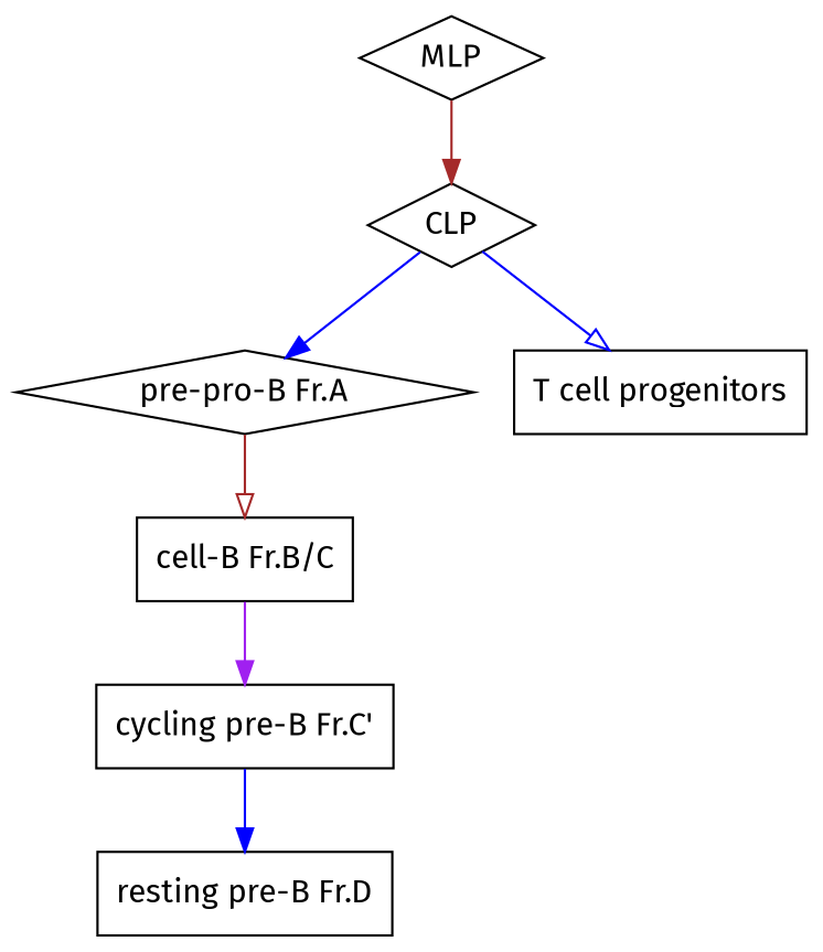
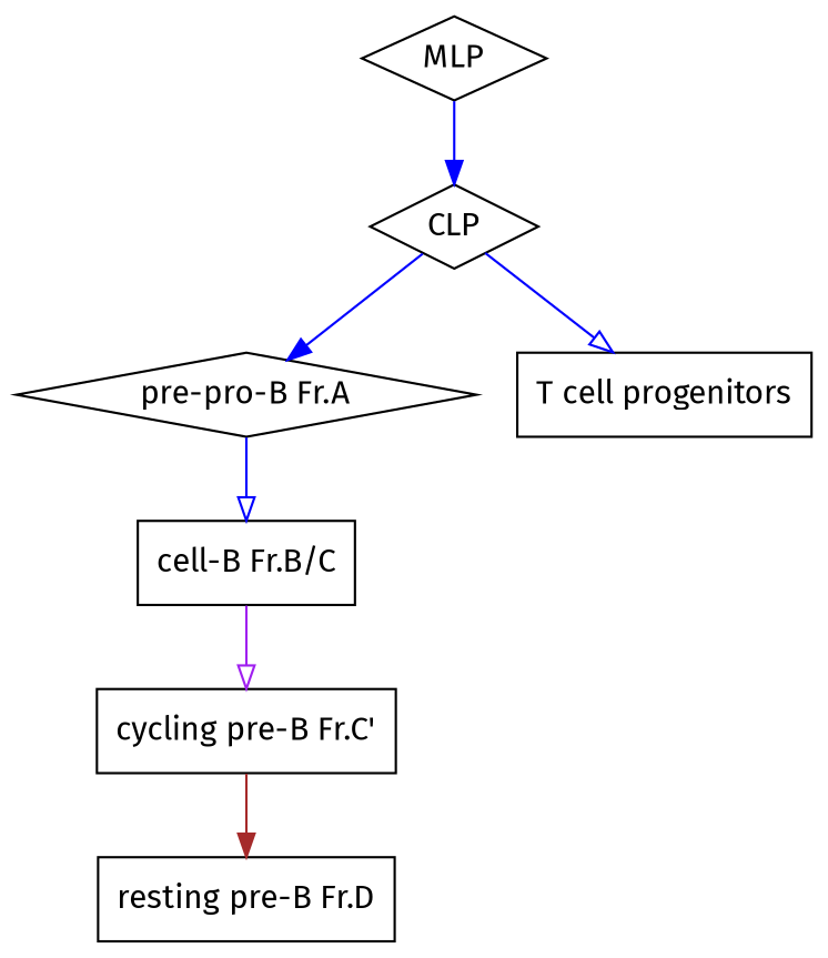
  digraph {
    fontname="Fira Sans"
    node [fontname="Fira Sans" shape=box]
    edge [arrowhead=normal color=blue fontname="Fira Sans"]
    MLP [shape=diamond]
    CLP [shape=diamond]
    "pre-pro-B Fr.A" [shape=diamond]
    "T cell progenitors"
    n5 [label="cell-B Fr.B/C"]
    "cycling pre-B Fr.C'"
    "resting pre-B Fr.D"
-   MLP -> CLP [color=brown]
+   MLP -> CLP
    CLP -> "pre-pro-B Fr.A"
    CLP -> "T cell progenitors" [arrowhead=onormal]
-   "pre-pro-B Fr.A" -> n5 [arrowhead=onormal color=brown]
-   n5 -> "cycling pre-B Fr.C'" [color=purple]
-   "cycling pre-B Fr.C'" -> "resting pre-B Fr.D"
+   "pre-pro-B Fr.A" -> n5 [arrowhead=onormal]
+   n5 -> "cycling pre-B Fr.C'" [arrowhead=onormal color=purple]
+   "cycling pre-B Fr.C'" -> "resting pre-B Fr.D" [color=brown]
  }
